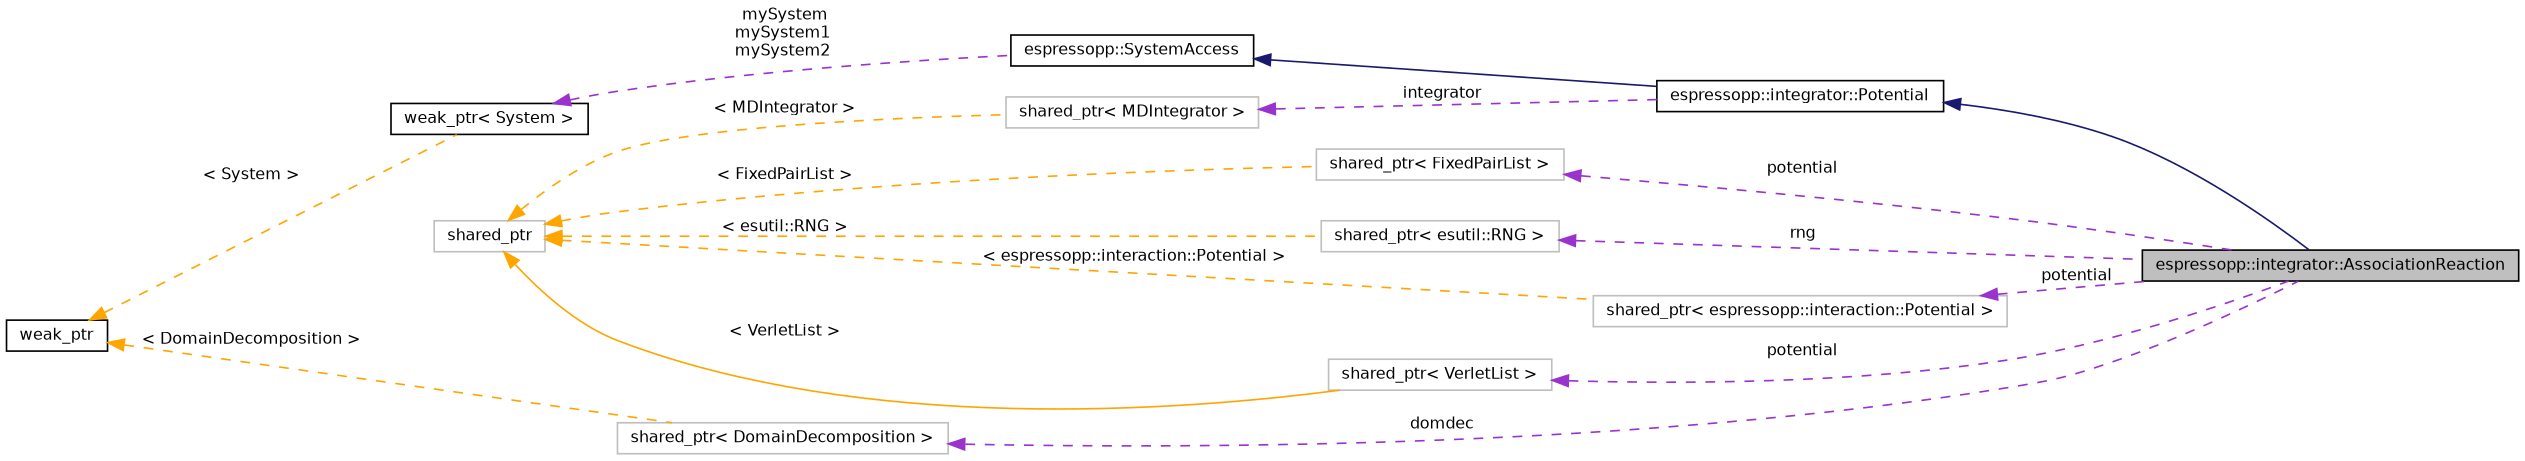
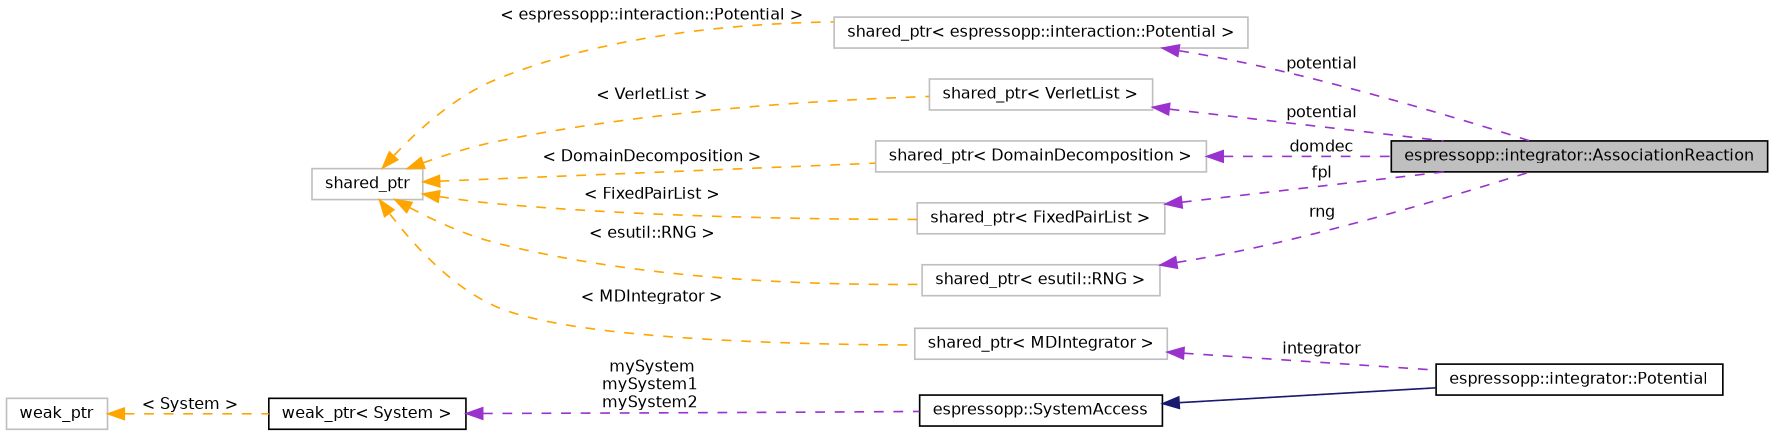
  digraph {
    rankdir=LR
    node [color=grey75 fillcolor=white fontname=Helvetica fontsize=10 shape=record style=filled]
    edge [color=darkorchid3 dir=back fontname=Helvetica fontsize=10 labelfontname=Helvetica labelfontsize=10 style=dashed]
    n1 [color=black fillcolor=grey75 fontcolor=black height=0.2 label="espressopp::integrator::AssociationReaction" width=0.4]
    n2 [color=black height=0.2 label="espressopp::integrator::Potential" width=0.4]
    n3 [color=black height=0.2 label="espressopp::SystemAccess" width=0.4]
    n4 [color=black height=0.2 label="weak_ptr\< System \>" width=0.4]
-   n5 [color=black height=0.2 label=weak_ptr width=0.4]
+   n5 [height=0.2 label=weak_ptr width=0.4]
    n6 [height=0.2 label="shared_ptr\< MDIntegrator \>" width=0.4]
    n7 [height=0.2 label=shared_ptr width=0.4]
    n8 [height=0.2 label="shared_ptr\< FixedPairList \>" width=0.4]
    n9 [height=0.2 label="shared_ptr\< esutil::RNG \>" width=0.4]
    n10 [height=0.2 label="shared_ptr\< espressopp::interaction::Potential \>" width=0.4]
    n11 [height=0.2 label="shared_ptr\< VerletList \>" width=0.4]
    n12 [height=0.2 label="shared_ptr\< DomainDecomposition \>" width=0.4]
-   n2 -> n1 [color=midnightblue style=solid]
    n3 -> n2 [color=midnightblue style=solid]
    n4 -> n3 [label=" mySystem\nmySystem1\nmySystem2"]
    n5 -> n4 [color=orange label=" \< System \>"]
    n6 -> n2 [label=" integrator"]
    n7 -> n6 [color=orange label=" \< MDIntegrator \>"]
    n7 -> n8 [color=orange label=" \< FixedPairList \>"]
    n7 -> n9 [color=orange label=" \< esutil::RNG \>"]
    n7 -> n10 [color=orange label=" \< espressopp::interaction::Potential \>"]
-   n7 -> n11 [color=orange label=" \< VerletList \>" style=solid]
-   n5 -> n12 [color=orange label=" \< DomainDecomposition \>"]
-   n8 -> n1 [label=" potential"]
+   n7 -> n11 [color=orange label=" \< VerletList \>"]
+   n7 -> n12 [color=orange label=" \< DomainDecomposition \>"]
+   n8 -> n1 [label=" fpl"]
    n9 -> n1 [label=" rng"]
    n10 -> n1 [label=" potential"]
    n11 -> n1 [label=" potential"]
    n12 -> n1 [label=" domdec"]
  }
